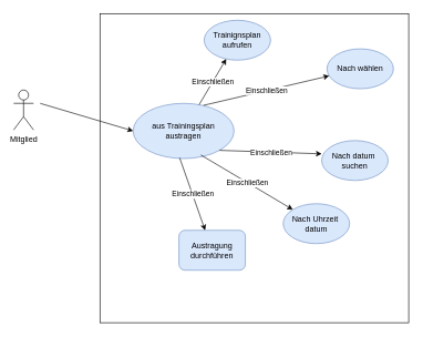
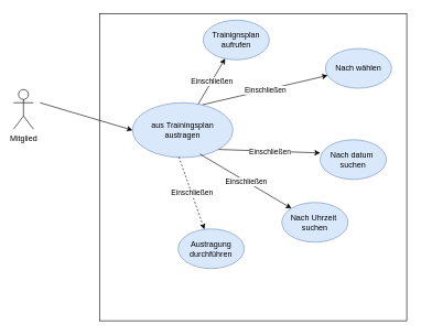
  <mxCell id="0" />
  <mxCell id="1" parent="0" />
  <mxCell id="2" value="" style="whiteSpace=wrap;html=1;aspect=fixed;" vertex="1" parent="1"><mxGeometry x="150" y="20" width="465" height="465" as="geometry" /></mxCell>
  <mxCell id="3" value="Mitglied" style="shape=umlActor;verticalLabelPosition=bottom;verticalAlign=top;html=1;outlineConnect=0;" vertex="1" parent="1"><mxGeometry x="20" y="135" width="30" height="60" as="geometry" /></mxCell>
  <mxCell id="4" value="&lt;div&gt;aus Trainingsplan&lt;/div&gt;&lt;div&gt;austragen&lt;br&gt;&lt;/div&gt;" style="ellipse;whiteSpace=wrap;html=1;fillColor=#dae8fc;strokeColor=#6c8ebf;" vertex="1" parent="1"><mxGeometry x="200" y="155" width="152" height="83" as="geometry" /></mxCell>
  <mxCell id="5" value="Nach wählen" style="ellipse;whiteSpace=wrap;html=1;fillColor=#dae8fc;strokeColor=#6c8ebf;" vertex="1" parent="1"><mxGeometry x="492" y="73" width="100" height="60" as="geometry" /></mxCell>
  <mxCell id="6" value="Nach datum&amp;nbsp; suchen" style="ellipse;whiteSpace=wrap;html=1;fillColor=#dae8fc;strokeColor=#6c8ebf;" vertex="1" parent="1"><mxGeometry x="484" y="211" width="100" height="60" as="geometry" /></mxCell>
  <mxCell id="7" value="" style="endArrow=classic;html=1;exitX=0.697;exitY=0.036;exitDx=0;exitDy=0;exitPerimeter=0;" edge="1" parent="1" source="4" target="5"><mxGeometry relative="1" as="geometry"><mxPoint x="306" y="153" as="sourcePoint" /><mxPoint x="385" y="164.5" as="targetPoint" /></mxGeometry></mxCell>
  <mxCell id="8" value="Einschließen" style="edgeLabel;resizable=0;html=1;align=center;verticalAlign=middle;" connectable="0" vertex="1" parent="7"><mxGeometry relative="1" as="geometry" /></mxCell>
  <mxCell id="9" value="" style="endArrow=classic;html=1;entryX=0;entryY=0.333;entryDx=0;entryDy=0;entryPerimeter=0;exitX=1;exitY=1;exitDx=0;exitDy=0;" edge="1" parent="1" source="4" target="6"><mxGeometry relative="1" as="geometry"><mxPoint x="260" y="205" as="sourcePoint" /><mxPoint x="360" y="205" as="targetPoint" /></mxGeometry></mxCell>
  <mxCell id="10" value="Einschließen" style="edgeLabel;resizable=0;html=1;align=center;verticalAlign=middle;" connectable="0" vertex="1" parent="9"><mxGeometry relative="1" as="geometry" /></mxCell>
  <mxCell id="11" value="" style="endArrow=classic;html=1;entryX=0;entryY=0.5;entryDx=0;entryDy=0;" edge="1" parent="1" target="4"><mxGeometry width="50" height="50" relative="1" as="geometry"><mxPoint x="60" y="155" as="sourcePoint" /><mxPoint x="110" y="105" as="targetPoint" /></mxGeometry></mxCell>
  <mxCell id="12" value="&lt;div&gt;Trainignsplan &lt;br&gt;&lt;/div&gt;&lt;div&gt;aufrufen&lt;br&gt;&lt;/div&gt;" style="ellipse;whiteSpace=wrap;html=1;fillColor=#dae8fc;strokeColor=#6c8ebf;" vertex="1" parent="1"><mxGeometry x="307" y="30" width="100" height="60" as="geometry" /></mxCell>
  <mxCell id="13" value="" style="endArrow=classic;html=1;" edge="1" parent="1" source="4" target="12"><mxGeometry relative="1" as="geometry"><mxPoint x="237" y="157" as="sourcePoint" /><mxPoint x="397" y="157" as="targetPoint" /></mxGeometry></mxCell>
  <mxCell id="14" value="Einschließen" style="edgeLabel;resizable=0;html=1;align=center;verticalAlign=middle;" connectable="0" vertex="1" parent="13"><mxGeometry relative="1" as="geometry" /></mxCell>
- <mxCell id="15" value="Austragung durchführen" style="whiteSpace=wrap;html=1;fillColor=#dae8fc;strokeColor=#6c8ebf;rounded=1;" vertex="1" parent="1"><mxGeometry x="269" y="346" width="100" height="60" as="geometry" /></mxCell>
- <mxCell id="16" value="" style="endArrow=classic;html=1;exitX=0.461;exitY=0.988;exitDx=0;exitDy=0;exitPerimeter=0;" edge="1" parent="1" source="4" target="15"><mxGeometry relative="1" as="geometry"><mxPoint x="233" y="208" as="sourcePoint" /><mxPoint x="393" y="208" as="targetPoint" /></mxGeometry></mxCell>
+ <mxCell id="15" value="Austragung durchführen" style="ellipse;whiteSpace=wrap;html=1;fillColor=#dae8fc;strokeColor=#6c8ebf;" vertex="1" parent="1"><mxGeometry x="269" y="346" width="100" height="60" as="geometry" /></mxCell>
+ <mxCell id="16" value="" style="endArrow=classic;html=1;exitX=0.461;exitY=0.988;exitDx=0;exitDy=0;exitPerimeter=0;dashed=1;" edge="1" parent="1" source="4" target="15"><mxGeometry relative="1" as="geometry"><mxPoint x="233" y="208" as="sourcePoint" /><mxPoint x="393" y="208" as="targetPoint" /></mxGeometry></mxCell>
  <mxCell id="17" value="Einschließen" style="edgeLabel;resizable=0;html=1;align=center;verticalAlign=middle;" connectable="0" vertex="1" parent="16"><mxGeometry relative="1" as="geometry" /></mxCell>
- <mxCell id="18" value="Nach Uhrzeit&amp;nbsp; datum" style="ellipse;whiteSpace=wrap;html=1;fillColor=#dae8fc;strokeColor=#6c8ebf;" vertex="1" parent="1"><mxGeometry x="426" y="306" width="100" height="60" as="geometry" /></mxCell>
+ <mxCell id="18" value="Nach Uhrzeit&amp;nbsp; suchen" style="ellipse;whiteSpace=wrap;html=1;fillColor=#dae8fc;strokeColor=#6c8ebf;" vertex="1" parent="1"><mxGeometry x="426" y="306" width="100" height="60" as="geometry" /></mxCell>
  <mxCell id="19" value="" style="endArrow=classic;html=1;exitX=1;exitY=1;exitDx=0;exitDy=0;" edge="1" parent="1" target="18"><mxGeometry relative="1" as="geometry"><mxPoint x="302.005" y="232.687" as="sourcePoint" /><mxPoint x="455.94" y="238" as="targetPoint" /></mxGeometry></mxCell>
  <mxCell id="20" value="Einschließen" style="edgeLabel;resizable=0;html=1;align=center;verticalAlign=middle;" connectable="0" vertex="1" parent="19"><mxGeometry relative="1" as="geometry" /></mxCell>
